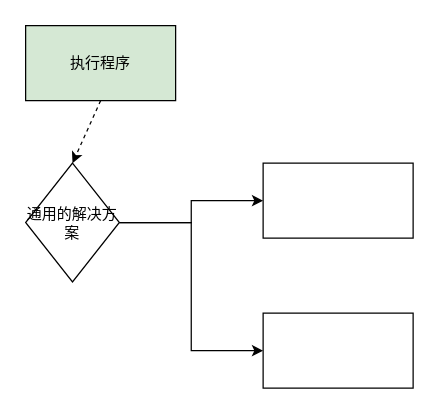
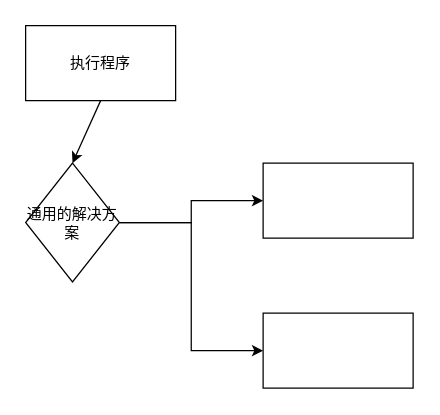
  <mxCell id="0" />
  <mxCell id="1" parent="0" />
- <mxCell id="2" value="执行程序" style="rounded=0;whiteSpace=wrap;html=1;fillColor=#d5e8d4;" vertex="1" parent="1"><mxGeometry x="20" y="20" width="120" height="60" as="geometry" /></mxCell>
+ <mxCell id="2" value="执行程序" style="rounded=0;whiteSpace=wrap;html=1;" vertex="1" parent="1"><mxGeometry x="20" y="20" width="120" height="60" as="geometry" /></mxCell>
  <mxCell id="3" style="edgeStyle=orthogonalEdgeStyle;rounded=0;orthogonalLoop=1;jettySize=auto;html=1;exitX=1;exitY=0.5;exitDx=0;exitDy=0;entryX=0;entryY=0.5;entryDx=0;entryDy=0;" edge="1" parent="1" source="5" target="7"><mxGeometry relative="1" as="geometry" /></mxCell>
  <mxCell id="4" style="edgeStyle=orthogonalEdgeStyle;rounded=0;orthogonalLoop=1;jettySize=auto;html=1;exitX=1;exitY=0.5;exitDx=0;exitDy=0;entryX=0;entryY=0.5;entryDx=0;entryDy=0;" edge="1" parent="1" source="5" target="8"><mxGeometry relative="1" as="geometry" /></mxCell>
  <mxCell id="5" value="通用的解决方案" style="rhombus;whiteSpace=wrap;html=1;" vertex="1" parent="1"><mxGeometry x="20" y="130" width="75" height="95" as="geometry" /></mxCell>
- <mxCell id="6" value="" style="endArrow=classic;html=1;entryX=0.5;entryY=0;entryDx=0;entryDy=0;exitX=0.5;exitY=1;exitDx=0;exitDy=0;dashed=1;" edge="1" parent="1" source="2" target="5"><mxGeometry width="50" height="50" relative="1" as="geometry"><mxPoint x="270" y="190" as="sourcePoint" /><mxPoint x="320" y="140" as="targetPoint" /></mxGeometry></mxCell>
+ <mxCell id="6" value="" style="endArrow=classic;html=1;entryX=0.5;entryY=0;entryDx=0;entryDy=0;exitX=0.5;exitY=1;exitDx=0;exitDy=0;" edge="1" parent="1" source="2" target="5"><mxGeometry width="50" height="50" relative="1" as="geometry"><mxPoint x="270" y="190" as="sourcePoint" /><mxPoint x="320" y="140" as="targetPoint" /></mxGeometry></mxCell>
  <mxCell id="7" value="" style="rounded=0;whiteSpace=wrap;html=1;" vertex="1" parent="1"><mxGeometry x="210" y="130" width="120" height="60" as="geometry" /></mxCell>
  <mxCell id="8" value="" style="rounded=0;whiteSpace=wrap;html=1;" vertex="1" parent="1"><mxGeometry x="210" y="250" width="120" height="60" as="geometry" /></mxCell>
